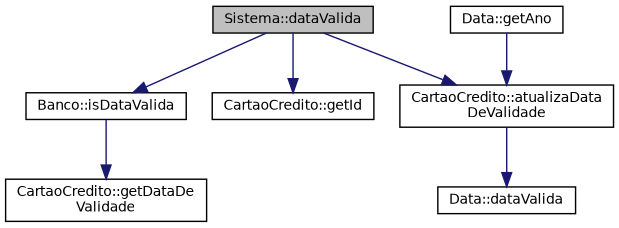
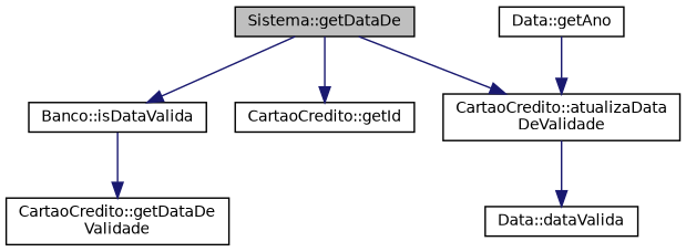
  digraph {
    rankdir=TB
    node [color=black fillcolor=white fontname=Helvetica fontsize=10 shape=record style=filled]
    edge [color=midnightblue fontname=Helvetica fontsize=10 labelfontname=Helvetica labelfontsize=10 style=solid]
-   n1 [fillcolor=grey75 fontcolor=black height=0.2 label="Sistema::dataValida" width=0.4]
+   n1 [fillcolor=grey75 fontcolor=black height=0.2 label="Sistema::getDataDe" width=0.4]
    n2 [height=0.2 label="Banco::isDataValida" width=0.4]
    n3 [height=0.2 label="CartaoCredito::getId" width=0.4]
    n4 [height=0.2 label="CartaoCredito::atualizaData\lDeValidade" width=0.4]
    n5 [height=0.2 label="CartaoCredito::getDataDe\lValidade" width=0.4]
    n6 [height=0.2 label="Data::dataValida" width=0.4]
    n7 [height=0.2 label="Data::getAno" width=0.4]
    n1 -> n2
    n1 -> n3
    n1 -> n4
    n2 -> n5
    n4 -> n6
    n7 -> n4
  }
